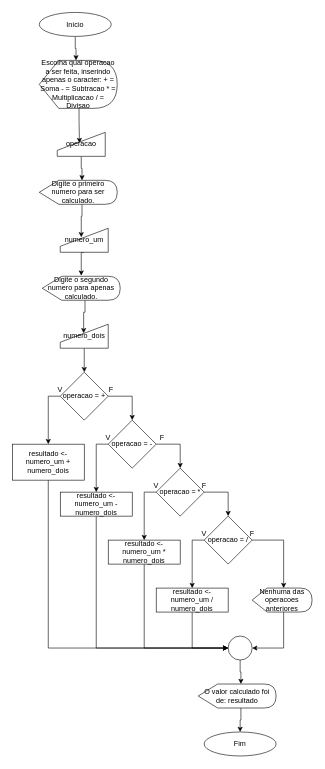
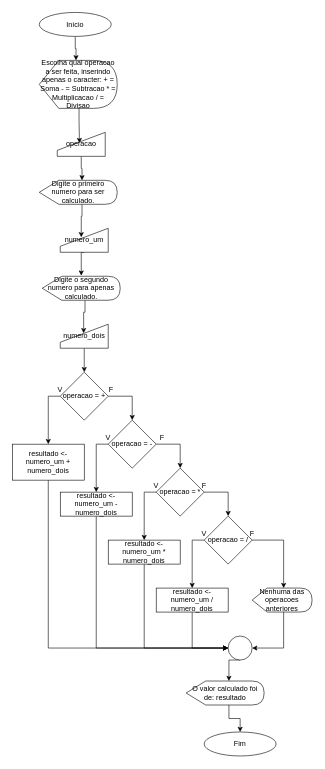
  <mxCell id="0" />
  <mxCell id="1" parent="0" />
  <mxCell id="2" style="edgeStyle=orthogonalEdgeStyle;rounded=0;orthogonalLoop=1;jettySize=auto;html=1;exitX=0.5;exitY=1;exitDx=0;exitDy=0;entryX=0;entryY=0;entryDx=61.25;entryDy=0;entryPerimeter=0;" edge="1" parent="1" source="3" target="6"><mxGeometry relative="1" as="geometry" /></mxCell>
  <mxCell id="3" value="Início" style="ellipse;whiteSpace=wrap;html=1;" vertex="1" parent="1"><mxGeometry x="65" y="20" width="120" height="40" as="geometry" /></mxCell>
  <mxCell id="4" value="Fim" style="ellipse;whiteSpace=wrap;html=1;" vertex="1" parent="1"><mxGeometry x="340" y="1220" width="120" height="40" as="geometry" /></mxCell>
  <mxCell id="5" style="edgeStyle=orthogonalEdgeStyle;rounded=0;orthogonalLoop=1;jettySize=auto;html=1;exitX=0;exitY=0;exitDx=66.25;exitDy=60;exitPerimeter=0;entryX=0.463;entryY=0.45;entryDx=0;entryDy=0;entryPerimeter=0;" edge="1" parent="1" source="6" target="8"><mxGeometry relative="1" as="geometry" /></mxCell>
  <mxCell id="6" value="Escolha qual operacao a ser feita, inserindo apenas o caracter: + = Soma - = Subtracao * = Multiplicacao / = Divisao" style="shape=display;whiteSpace=wrap;html=1;" vertex="1" parent="1"><mxGeometry x="65" y="100" width="130" height="80" as="geometry" /></mxCell>
  <mxCell id="7" style="edgeStyle=orthogonalEdgeStyle;rounded=0;orthogonalLoop=1;jettySize=auto;html=1;exitX=0.5;exitY=1;exitDx=0;exitDy=0;entryX=0;entryY=0;entryDx=71.25;entryDy=0;entryPerimeter=0;" edge="1" parent="1" source="8" target="34"><mxGeometry relative="1" as="geometry" /></mxCell>
  <mxCell id="8" value="operacao" style="shape=manualInput;whiteSpace=wrap;html=1;" vertex="1" parent="1"><mxGeometry x="95" y="220" width="80" height="40" as="geometry" /></mxCell>
  <mxCell id="9" style="edgeStyle=orthogonalEdgeStyle;rounded=0;orthogonalLoop=1;jettySize=auto;html=1;exitX=1;exitY=0.5;exitDx=0;exitDy=0;entryX=0.5;entryY=0;entryDx=0;entryDy=0;" edge="1" parent="1" source="11" target="14"><mxGeometry relative="1" as="geometry" /></mxCell>
  <mxCell id="10" style="edgeStyle=orthogonalEdgeStyle;rounded=0;orthogonalLoop=1;jettySize=auto;html=1;exitX=0;exitY=0.5;exitDx=0;exitDy=0;entryX=0.5;entryY=0;entryDx=0;entryDy=0;" edge="1" parent="1" source="11" target="42"><mxGeometry relative="1" as="geometry" /></mxCell>
  <mxCell id="11" value="operacao = +" style="rhombus;whiteSpace=wrap;html=1;" vertex="1" parent="1"><mxGeometry x="100" y="620" width="80" height="80" as="geometry" /></mxCell>
  <mxCell id="12" style="edgeStyle=orthogonalEdgeStyle;rounded=0;orthogonalLoop=1;jettySize=auto;html=1;exitX=1;exitY=0.5;exitDx=0;exitDy=0;entryX=0.5;entryY=0;entryDx=0;entryDy=0;" edge="1" parent="1" source="14" target="17"><mxGeometry relative="1" as="geometry" /></mxCell>
  <mxCell id="13" style="edgeStyle=orthogonalEdgeStyle;rounded=0;orthogonalLoop=1;jettySize=auto;html=1;exitX=0;exitY=0.5;exitDx=0;exitDy=0;entryX=0.5;entryY=0;entryDx=0;entryDy=0;" edge="1" parent="1" source="14" target="44"><mxGeometry relative="1" as="geometry" /></mxCell>
  <mxCell id="14" value="operacao = -" style="rhombus;whiteSpace=wrap;html=1;" vertex="1" parent="1"><mxGeometry x="180" y="700" width="80" height="80" as="geometry" /></mxCell>
  <mxCell id="15" style="edgeStyle=orthogonalEdgeStyle;rounded=0;orthogonalLoop=1;jettySize=auto;html=1;exitX=1;exitY=0.5;exitDx=0;exitDy=0;entryX=0.5;entryY=0;entryDx=0;entryDy=0;" edge="1" parent="1" source="17" target="20"><mxGeometry relative="1" as="geometry" /></mxCell>
  <mxCell id="16" style="edgeStyle=orthogonalEdgeStyle;rounded=0;orthogonalLoop=1;jettySize=auto;html=1;exitX=0;exitY=0.5;exitDx=0;exitDy=0;entryX=0.5;entryY=0;entryDx=0;entryDy=0;" edge="1" parent="1" source="17" target="46"><mxGeometry relative="1" as="geometry" /></mxCell>
  <mxCell id="17" value="operacao = *" style="rhombus;whiteSpace=wrap;html=1;" vertex="1" parent="1"><mxGeometry x="260" y="780" width="80" height="80" as="geometry" /></mxCell>
  <mxCell id="18" style="edgeStyle=orthogonalEdgeStyle;rounded=0;orthogonalLoop=1;jettySize=auto;html=1;exitX=1;exitY=0.5;exitDx=0;exitDy=0;entryX=0;entryY=0;entryDx=52.5;entryDy=0;entryPerimeter=0;" edge="1" parent="1" source="20" target="22"><mxGeometry relative="1" as="geometry" /></mxCell>
  <mxCell id="19" style="edgeStyle=orthogonalEdgeStyle;rounded=0;orthogonalLoop=1;jettySize=auto;html=1;exitX=0;exitY=0.5;exitDx=0;exitDy=0;entryX=0.5;entryY=0;entryDx=0;entryDy=0;" edge="1" parent="1" source="20" target="48"><mxGeometry relative="1" as="geometry" /></mxCell>
  <mxCell id="20" value="operacao = /" style="rhombus;whiteSpace=wrap;html=1;" vertex="1" parent="1"><mxGeometry x="340" y="860" width="80" height="80" as="geometry" /></mxCell>
  <mxCell id="21" style="edgeStyle=orthogonalEdgeStyle;rounded=0;orthogonalLoop=1;jettySize=auto;html=1;exitX=0;exitY=0;exitDx=52.5;exitDy=40;exitPerimeter=0;entryX=1;entryY=0.5;entryDx=0;entryDy=0;" edge="1" parent="1" source="22" target="32"><mxGeometry relative="1" as="geometry" /></mxCell>
  <mxCell id="22" value="Nenhuma das operacoes anteriores" style="shape=display;whiteSpace=wrap;html=1;" vertex="1" parent="1"><mxGeometry x="420" y="980" width="100" height="40" as="geometry" /></mxCell>
  <mxCell id="23" value="F" style="text;html=1;strokeColor=none;fillColor=none;align=center;verticalAlign=middle;whiteSpace=wrap;rounded=0;" vertex="1" parent="1"><mxGeometry x="165" y="640" width="40" height="20" as="geometry" /></mxCell>
  <mxCell id="24" value="V" style="text;html=1;strokeColor=none;fillColor=none;align=center;verticalAlign=middle;whiteSpace=wrap;rounded=0;" vertex="1" parent="1"><mxGeometry x="80" y="640" width="40" height="20" as="geometry" /></mxCell>
  <mxCell id="25" value="F" style="text;html=1;strokeColor=none;fillColor=none;align=center;verticalAlign=middle;whiteSpace=wrap;rounded=0;" vertex="1" parent="1"><mxGeometry x="250" y="720" width="40" height="20" as="geometry" /></mxCell>
  <mxCell id="26" value="F" style="text;html=1;strokeColor=none;fillColor=none;align=center;verticalAlign=middle;whiteSpace=wrap;rounded=0;" vertex="1" parent="1"><mxGeometry x="320" y="800" width="40" height="20" as="geometry" /></mxCell>
  <mxCell id="27" value="F" style="text;html=1;strokeColor=none;fillColor=none;align=center;verticalAlign=middle;whiteSpace=wrap;rounded=0;" vertex="1" parent="1"><mxGeometry x="400" y="880" width="40" height="20" as="geometry" /></mxCell>
  <mxCell id="28" value="V" style="text;html=1;strokeColor=none;fillColor=none;align=center;verticalAlign=middle;whiteSpace=wrap;rounded=0;" vertex="1" parent="1"><mxGeometry x="160" y="720" width="40" height="20" as="geometry" /></mxCell>
  <mxCell id="29" value="V" style="text;html=1;strokeColor=none;fillColor=none;align=center;verticalAlign=middle;whiteSpace=wrap;rounded=0;" vertex="1" parent="1"><mxGeometry x="240" y="800" width="40" height="20" as="geometry" /></mxCell>
  <mxCell id="30" value="V" style="text;html=1;strokeColor=none;fillColor=none;align=center;verticalAlign=middle;whiteSpace=wrap;rounded=0;" vertex="1" parent="1"><mxGeometry x="320" y="880" width="40" height="20" as="geometry" /></mxCell>
  <mxCell id="31" style="edgeStyle=orthogonalEdgeStyle;rounded=0;orthogonalLoop=1;jettySize=auto;html=1;exitX=0.5;exitY=1;exitDx=0;exitDy=0;entryX=0;entryY=0;entryDx=71.25;entryDy=0;entryPerimeter=0;" edge="1" parent="1" source="32" target="50"><mxGeometry relative="1" as="geometry" /></mxCell>
  <mxCell id="32" value="" style="ellipse;whiteSpace=wrap;html=1;aspect=fixed;" vertex="1" parent="1"><mxGeometry x="380" y="1060" width="40" height="40" as="geometry" /></mxCell>
  <mxCell id="33" style="edgeStyle=orthogonalEdgeStyle;rounded=0;orthogonalLoop=1;jettySize=auto;html=1;exitX=0;exitY=0;exitDx=71.25;exitDy=40;exitPerimeter=0;entryX=0.438;entryY=0.375;entryDx=0;entryDy=0;entryPerimeter=0;" edge="1" parent="1" source="34" target="36"><mxGeometry relative="1" as="geometry" /></mxCell>
  <mxCell id="34" value="Digite o primeiro numero para ser calculado." style="shape=display;whiteSpace=wrap;html=1;" vertex="1" parent="1"><mxGeometry x="65" width="130" height="40" as="geometry" y="300" /></mxCell>
  <mxCell id="35" style="edgeStyle=orthogonalEdgeStyle;rounded=0;orthogonalLoop=1;jettySize=auto;html=1;exitX=0.5;exitY=1;exitDx=0;exitDy=0;entryX=0.5;entryY=-0.025;entryDx=0;entryDy=0;entryPerimeter=0;" edge="1" parent="1" source="36" target="38"><mxGeometry relative="1" as="geometry" /></mxCell>
  <mxCell id="36" value="numero_um" style="shape=manualInput;whiteSpace=wrap;html=1;" vertex="1" parent="1"><mxGeometry x="100" y="380" width="80" height="40" as="geometry" /></mxCell>
  <mxCell id="37" style="edgeStyle=orthogonalEdgeStyle;rounded=0;orthogonalLoop=1;jettySize=auto;html=1;exitX=0;exitY=0;exitDx=71.25;exitDy=40;exitPerimeter=0;entryX=0.488;entryY=0.375;entryDx=0;entryDy=0;entryPerimeter=0;" edge="1" parent="1" source="38" target="40"><mxGeometry relative="1" as="geometry" /></mxCell>
  <mxCell id="38" value="Digite o segundo numero para apenas calculado." style="shape=display;whiteSpace=wrap;html=1;" vertex="1" parent="1"><mxGeometry x="70" y="460" width="130" height="40" as="geometry" /></mxCell>
  <mxCell id="39" style="edgeStyle=orthogonalEdgeStyle;rounded=0;orthogonalLoop=1;jettySize=auto;html=1;exitX=0.5;exitY=1;exitDx=0;exitDy=0;entryX=0.5;entryY=0;entryDx=0;entryDy=0;" edge="1" parent="1" source="40" target="11"><mxGeometry relative="1" as="geometry" /></mxCell>
  <mxCell id="40" value="numero_dois" style="shape=manualInput;whiteSpace=wrap;html=1;" vertex="1" parent="1"><mxGeometry x="100" y="540" width="80" height="40" as="geometry" /></mxCell>
  <mxCell id="41" style="edgeStyle=orthogonalEdgeStyle;rounded=0;orthogonalLoop=1;jettySize=auto;html=1;exitX=0.5;exitY=1;exitDx=0;exitDy=0;entryX=0;entryY=0.5;entryDx=0;entryDy=0;" edge="1" parent="1" source="42" target="32"><mxGeometry relative="1" as="geometry" /></mxCell>
  <mxCell id="42" value="resultado &amp;lt;- numero_um + numero_dois" style="rounded=0;whiteSpace=wrap;html=1;" vertex="1" parent="1"><mxGeometry x="20" y="740" width="120" height="60" as="geometry" /></mxCell>
  <mxCell id="43" style="edgeStyle=orthogonalEdgeStyle;rounded=0;orthogonalLoop=1;jettySize=auto;html=1;exitX=0.5;exitY=1;exitDx=0;exitDy=0;entryX=0;entryY=0.5;entryDx=0;entryDy=0;" edge="1" parent="1" source="44" target="32"><mxGeometry relative="1" as="geometry" /></mxCell>
  <mxCell id="44" value="resultado &amp;lt;- numero_um - numero_dois" style="rounded=0;whiteSpace=wrap;html=1;" vertex="1" parent="1"><mxGeometry x="100" y="820" width="120" height="40" as="geometry" /></mxCell>
  <mxCell id="45" style="edgeStyle=orthogonalEdgeStyle;rounded=0;orthogonalLoop=1;jettySize=auto;html=1;exitX=0.5;exitY=1;exitDx=0;exitDy=0;entryX=0;entryY=0.5;entryDx=0;entryDy=0;" edge="1" parent="1" source="46" target="32"><mxGeometry relative="1" as="geometry" /></mxCell>
  <mxCell id="46" value="resultado &amp;lt;- numero_um * numero_dois" style="rounded=0;whiteSpace=wrap;html=1;" vertex="1" parent="1"><mxGeometry x="180" y="900" width="120" height="40" as="geometry" /></mxCell>
  <mxCell id="47" style="edgeStyle=orthogonalEdgeStyle;rounded=0;orthogonalLoop=1;jettySize=auto;html=1;exitX=0.5;exitY=1;exitDx=0;exitDy=0;entryX=0;entryY=0.5;entryDx=0;entryDy=0;" edge="1" parent="1" source="48" target="32"><mxGeometry relative="1" as="geometry" /></mxCell>
  <mxCell id="48" value="resultado &amp;lt;- numero_um / numero_dois" style="rounded=0;whiteSpace=wrap;html=1;" vertex="1" parent="1"><mxGeometry x="260" y="980" width="120" height="40" as="geometry" /></mxCell>
  <mxCell id="49" style="edgeStyle=orthogonalEdgeStyle;rounded=0;orthogonalLoop=1;jettySize=auto;html=1;exitX=0;exitY=0;exitDx=71.25;exitDy=40;exitPerimeter=0;entryX=0.5;entryY=0;entryDx=0;entryDy=0;" edge="1" parent="1" source="50" target="4"><mxGeometry relative="1" as="geometry" /></mxCell>
- <mxCell id="50" value="O valor calculado foi de: resultado" style="shape=display;whiteSpace=wrap;html=1;" vertex="1" parent="1"><mxGeometry x="330" y="1140" width="130" height="40" as="geometry" /></mxCell>
+ <mxCell id="50" value="O valor calculado foi de: resultado" style="shape=display;whiteSpace=wrap;html=1;" vertex="1" parent="1"><mxGeometry x="310" y="1135" width="130" height="40" as="geometry" /></mxCell>
